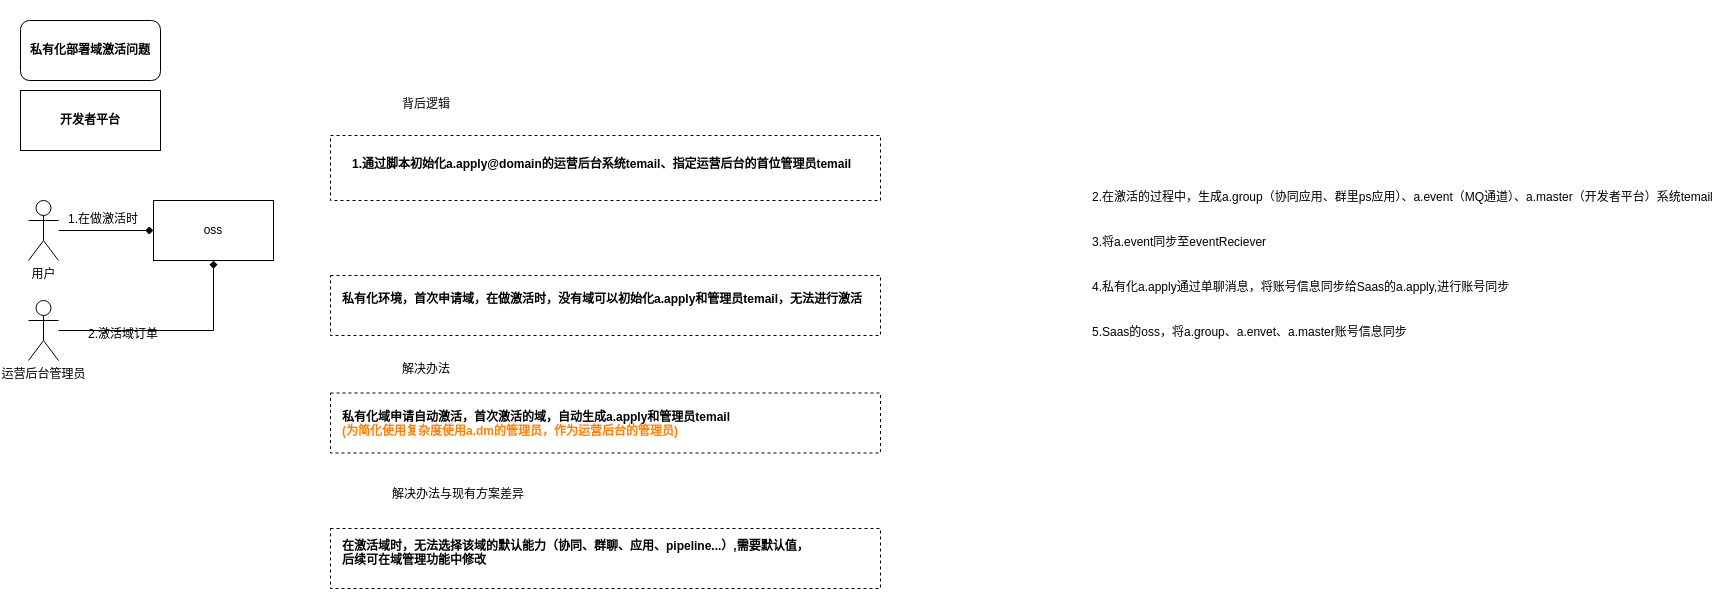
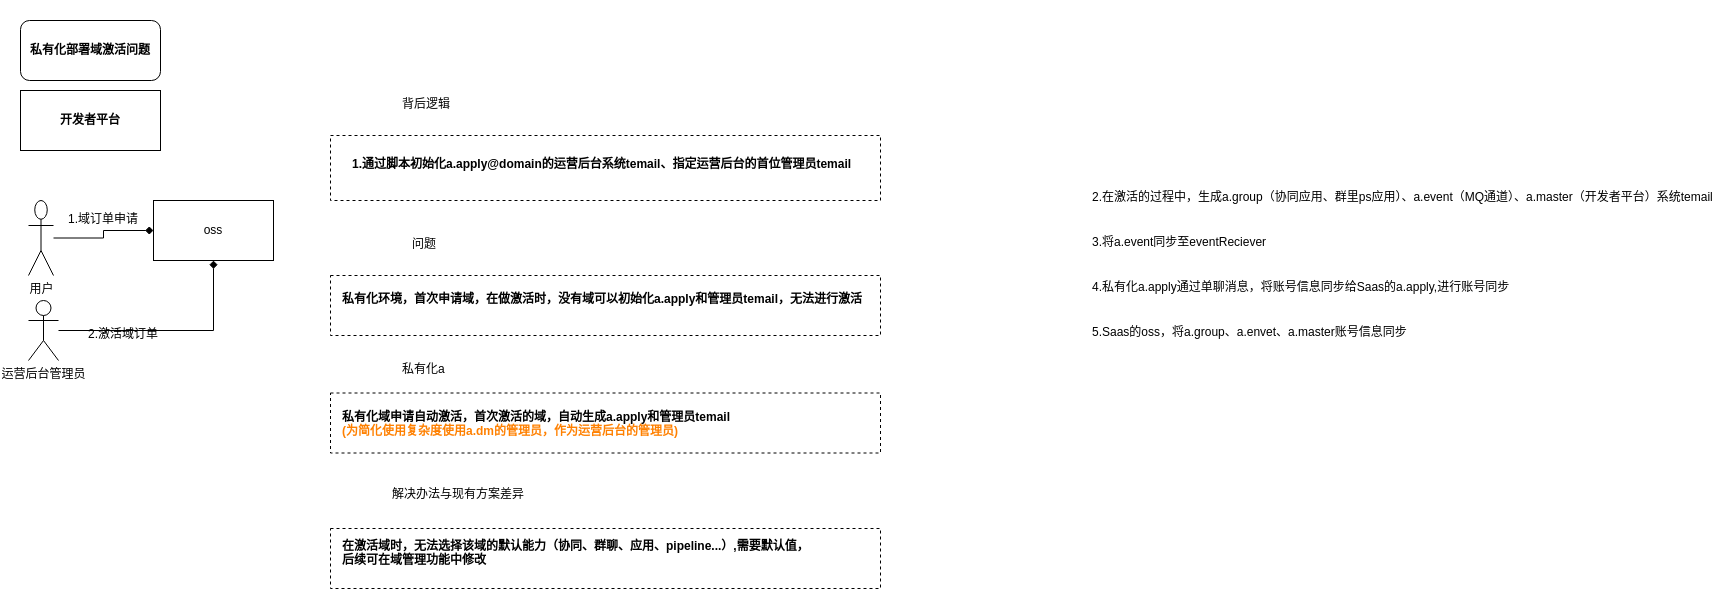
  <mxCell id="0" />
  <mxCell id="1" parent="0" />
  <mxCell id="2" value="" style="rounded=0;whiteSpace=wrap;html=1;dashed=1;fillColor=#ffffff;" vertex="1" parent="1"><mxGeometry x="330" y="528" width="550" height="60" as="geometry" /></mxCell>
  <mxCell id="3" value="在激活域时，无法选择该域的默认能力（协同、群聊、应用、pipeline...）,需要默认值，&lt;br&gt;后续可在域管理功能中修改" style="text;html=1;fontStyle=1;dashed=1;" vertex="1" parent="1"><mxGeometry x="340" y="531.5" width="500" height="53" as="geometry" /></mxCell>
  <mxCell id="4" value="" style="rounded=0;whiteSpace=wrap;html=1;dashed=1;fillColor=#ffffff;" vertex="1" parent="1"><mxGeometry x="330" y="135" width="550" height="65" as="geometry" /></mxCell>
  <mxCell id="5" value="" style="rounded=0;whiteSpace=wrap;html=1;dashed=1;fillColor=#ffffff;" vertex="1" parent="1"><mxGeometry x="330" y="275" width="550" height="60" as="geometry" /></mxCell>
  <mxCell id="6" value="私有化部署域激活问题" style="whiteSpace=wrap;html=1;fontStyle=1;rounded=1;" vertex="1" parent="1"><mxGeometry x="20" y="20" width="140" height="60" as="geometry" /></mxCell>
  <mxCell id="7" value="oss&lt;br&gt;" style="whiteSpace=wrap;html=1;rounded=0;" vertex="1" parent="1"><mxGeometry x="153" y="200" width="120" height="60" as="geometry" /></mxCell>
  <mxCell id="8" value="" style="edgeStyle=orthogonalEdgeStyle;rounded=0;orthogonalLoop=1;jettySize=auto;html=1;entryX=0;entryY=0.5;entryDx=0;entryDy=0;endArrow=diamond;" edge="1" parent="1" source="9" target="7"><mxGeometry relative="1" as="geometry"><mxPoint x="138" y="230" as="targetPoint" /></mxGeometry></mxCell>
- <mxCell id="9" value="用户" style="shape=umlActor;verticalLabelPosition=bottom;labelBackgroundColor=#ffffff;verticalAlign=top;html=1;outlineConnect=0;" vertex="1" parent="1"><mxGeometry x="28" y="200" width="30" height="60" as="geometry" /></mxCell>
- <mxCell id="10" value="1.在做激活时" style="text;html=1;" vertex="1" parent="1"><mxGeometry x="66" y="205" width="80" height="30" as="geometry" /></mxCell>
+ <mxCell id="9" value="用户" style="shape=umlActor;verticalLabelPosition=bottom;labelBackgroundColor=#ffffff;verticalAlign=top;html=1;outlineConnect=0;" vertex="1" parent="1"><mxGeometry x="28" y="200" width="25" height="75" as="geometry" /></mxCell>
+ <mxCell id="10" value="1.域订单申请" style="text;html=1;" vertex="1" parent="1"><mxGeometry x="66" y="205" width="80" height="30" as="geometry" /></mxCell>
  <mxCell id="11" value="开发者平台&lt;br&gt;" style="rounded=0;whiteSpace=wrap;html=1;fontStyle=1" vertex="1" parent="1"><mxGeometry x="20" y="90" width="140" height="60" as="geometry" /></mxCell>
  <mxCell id="12" style="edgeStyle=orthogonalEdgeStyle;rounded=0;orthogonalLoop=1;jettySize=auto;html=1;entryX=0.5;entryY=1;entryDx=0;entryDy=0;endArrow=diamond;" edge="1" parent="1" source="13" target="7"><mxGeometry relative="1" as="geometry"><mxPoint x="100" y="320" as="targetPoint" /></mxGeometry></mxCell>
  <mxCell id="13" value="运营后台管理员" style="shape=umlActor;verticalLabelPosition=bottom;labelBackgroundColor=#ffffff;verticalAlign=top;html=1;outlineConnect=0;" vertex="1" parent="1"><mxGeometry x="28" y="300" width="30" height="60" as="geometry" /></mxCell>
  <mxCell id="14" value="2.激活域订单" style="text;html=1;" vertex="1" parent="1"><mxGeometry x="86" y="320" width="80" height="30" as="geometry" /></mxCell>
  <mxCell id="15" value="背后逻辑" style="text;html=1;" vertex="1" parent="1"><mxGeometry x="400" y="90" width="80" height="30" as="geometry" /></mxCell>
  <mxCell id="16" value="1.通过脚本初始化a.apply@domain的运营后台系统temail、指定运营后台的首位管理员temail" style="text;html=1;fontStyle=1" vertex="1" parent="1"><mxGeometry x="350" y="150" width="500" height="30" as="geometry" /></mxCell>
  <mxCell id="17" value="2.在激活的过程中，生成a.group（协同应用、群里ps应用）、a.event（MQ通道）、a.master（开发者平台）系统temail" style="text;html=1;" vertex="1" parent="1"><mxGeometry x="1090" y="182.5" width="500" height="30" as="geometry" /></mxCell>
  <mxCell id="18" value="4.私有化a.apply通过单聊消息，将账号信息同步给Saas的a.apply,进行账号同步" style="text;html=1;" vertex="1" parent="1"><mxGeometry x="1090" y="272.5" width="500" height="30" as="geometry" /></mxCell>
  <mxCell id="19" value="3.将a.event同步至eventReciever" style="text;html=1;" vertex="1" parent="1"><mxGeometry x="1090" y="227.5" width="500" height="30" as="geometry" /></mxCell>
  <mxCell id="20" value="5.Saas的oss，将a.group、a.envet、a.master账号信息同步" style="text;html=1;" vertex="1" parent="1"><mxGeometry x="1090" y="317.5" width="500" height="30" as="geometry" /></mxCell>
+ <mxCell id="21" value="问题" style="text;html=1;" vertex="1" parent="1"><mxGeometry x="410" y="230" width="80" height="30" as="geometry" /></mxCell>
  <mxCell id="22" value="私有化环境，首次申请域，在做激活时，没有域可以初始化a.apply和管理员temail，无法进行激活&lt;br&gt;" style="text;html=1;fontStyle=1" vertex="1" parent="1"><mxGeometry x="340" y="285" width="500" height="30" as="geometry" /></mxCell>
- <mxCell id="23" value="解决办法" style="text;html=1;" vertex="1" parent="1"><mxGeometry x="400" y="355" width="80" height="30" as="geometry" /></mxCell>
+ <mxCell id="23" value="私有化a" style="text;html=1;" vertex="1" parent="1"><mxGeometry x="400" y="355" width="80" height="30" as="geometry" /></mxCell>
  <mxCell id="24" value="" style="rounded=0;whiteSpace=wrap;html=1;dashed=1;fillColor=#ffffff;" vertex="1" parent="1"><mxGeometry x="330" y="392.5" width="550" height="60" as="geometry" /></mxCell>
  <mxCell id="25" value="私有化域申请自动激活，首次激活的域，自动生成a.apply和管理员temail&lt;br&gt;&lt;font color=&quot;#ff8000&quot;&gt;(为简化使用复杂度使用a.dm的管理员，作为运营后台的管理员)&lt;/font&gt;&lt;br&gt;" style="text;html=1;fontStyle=1" vertex="1" parent="1"><mxGeometry x="340" y="402.5" width="500" height="30" as="geometry" /></mxCell>
  <mxCell id="26" value="解决办法与现有方案差异" style="text;html=1;" vertex="1" parent="1"><mxGeometry x="390" y="480" width="80" height="30" as="geometry" /></mxCell>
